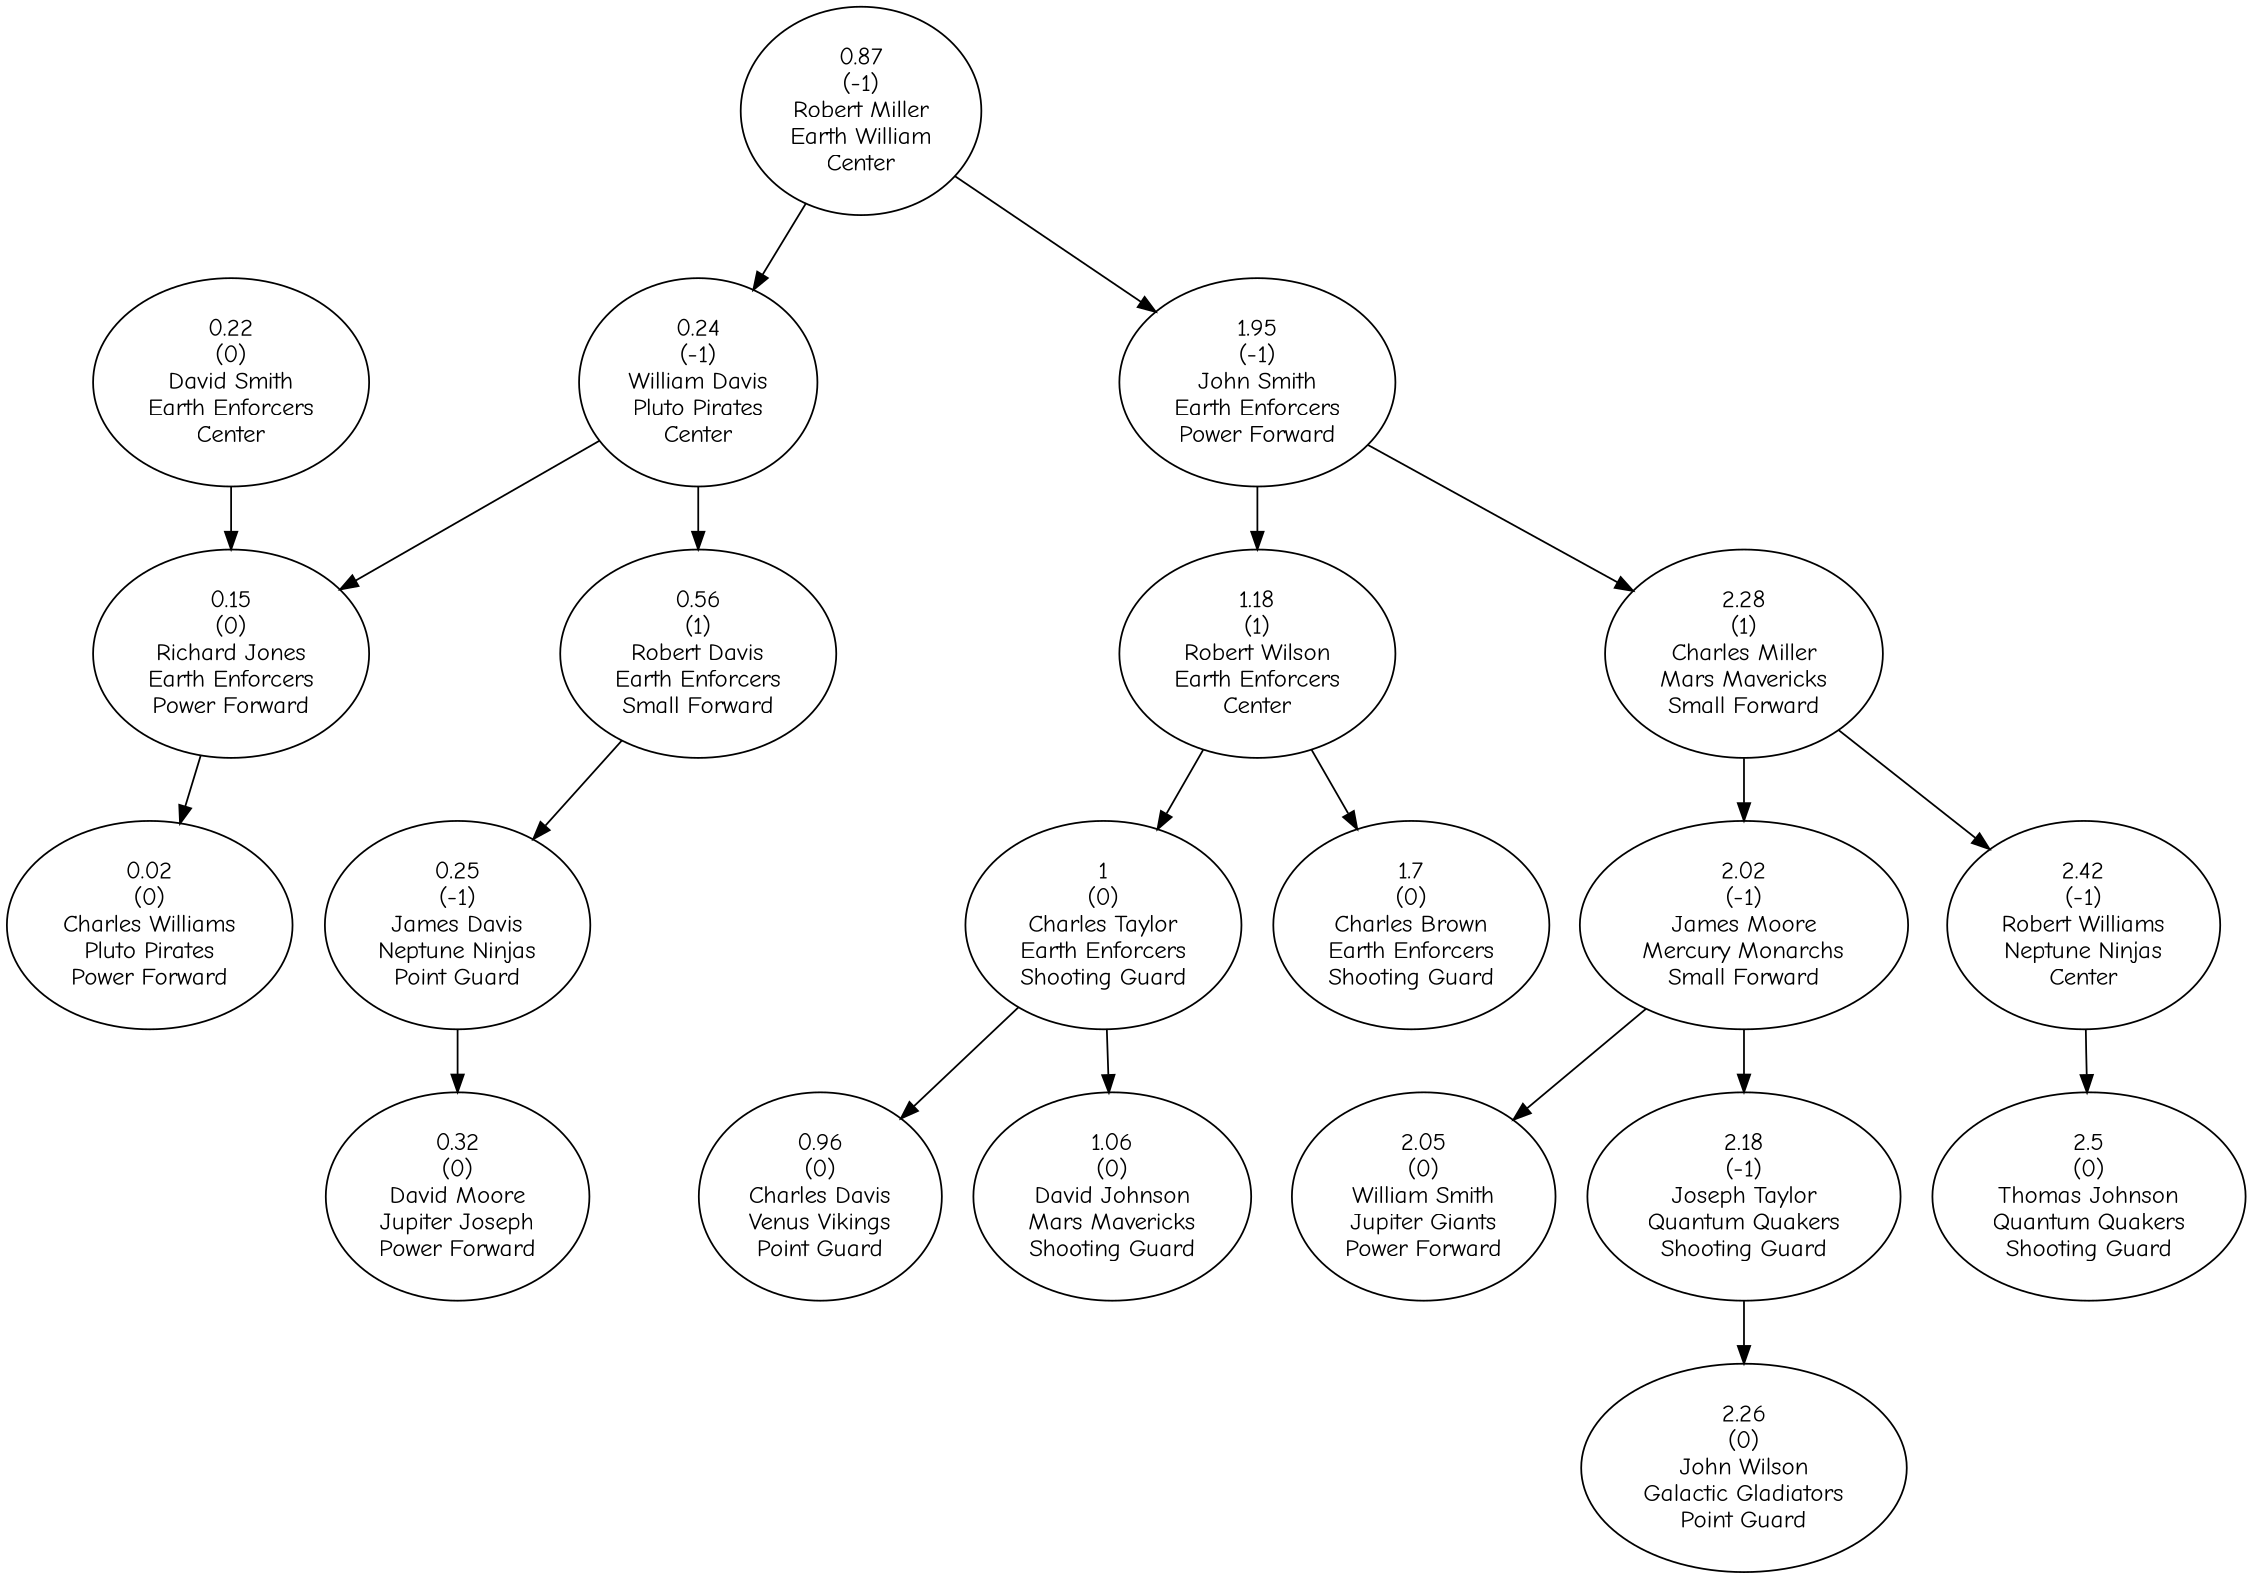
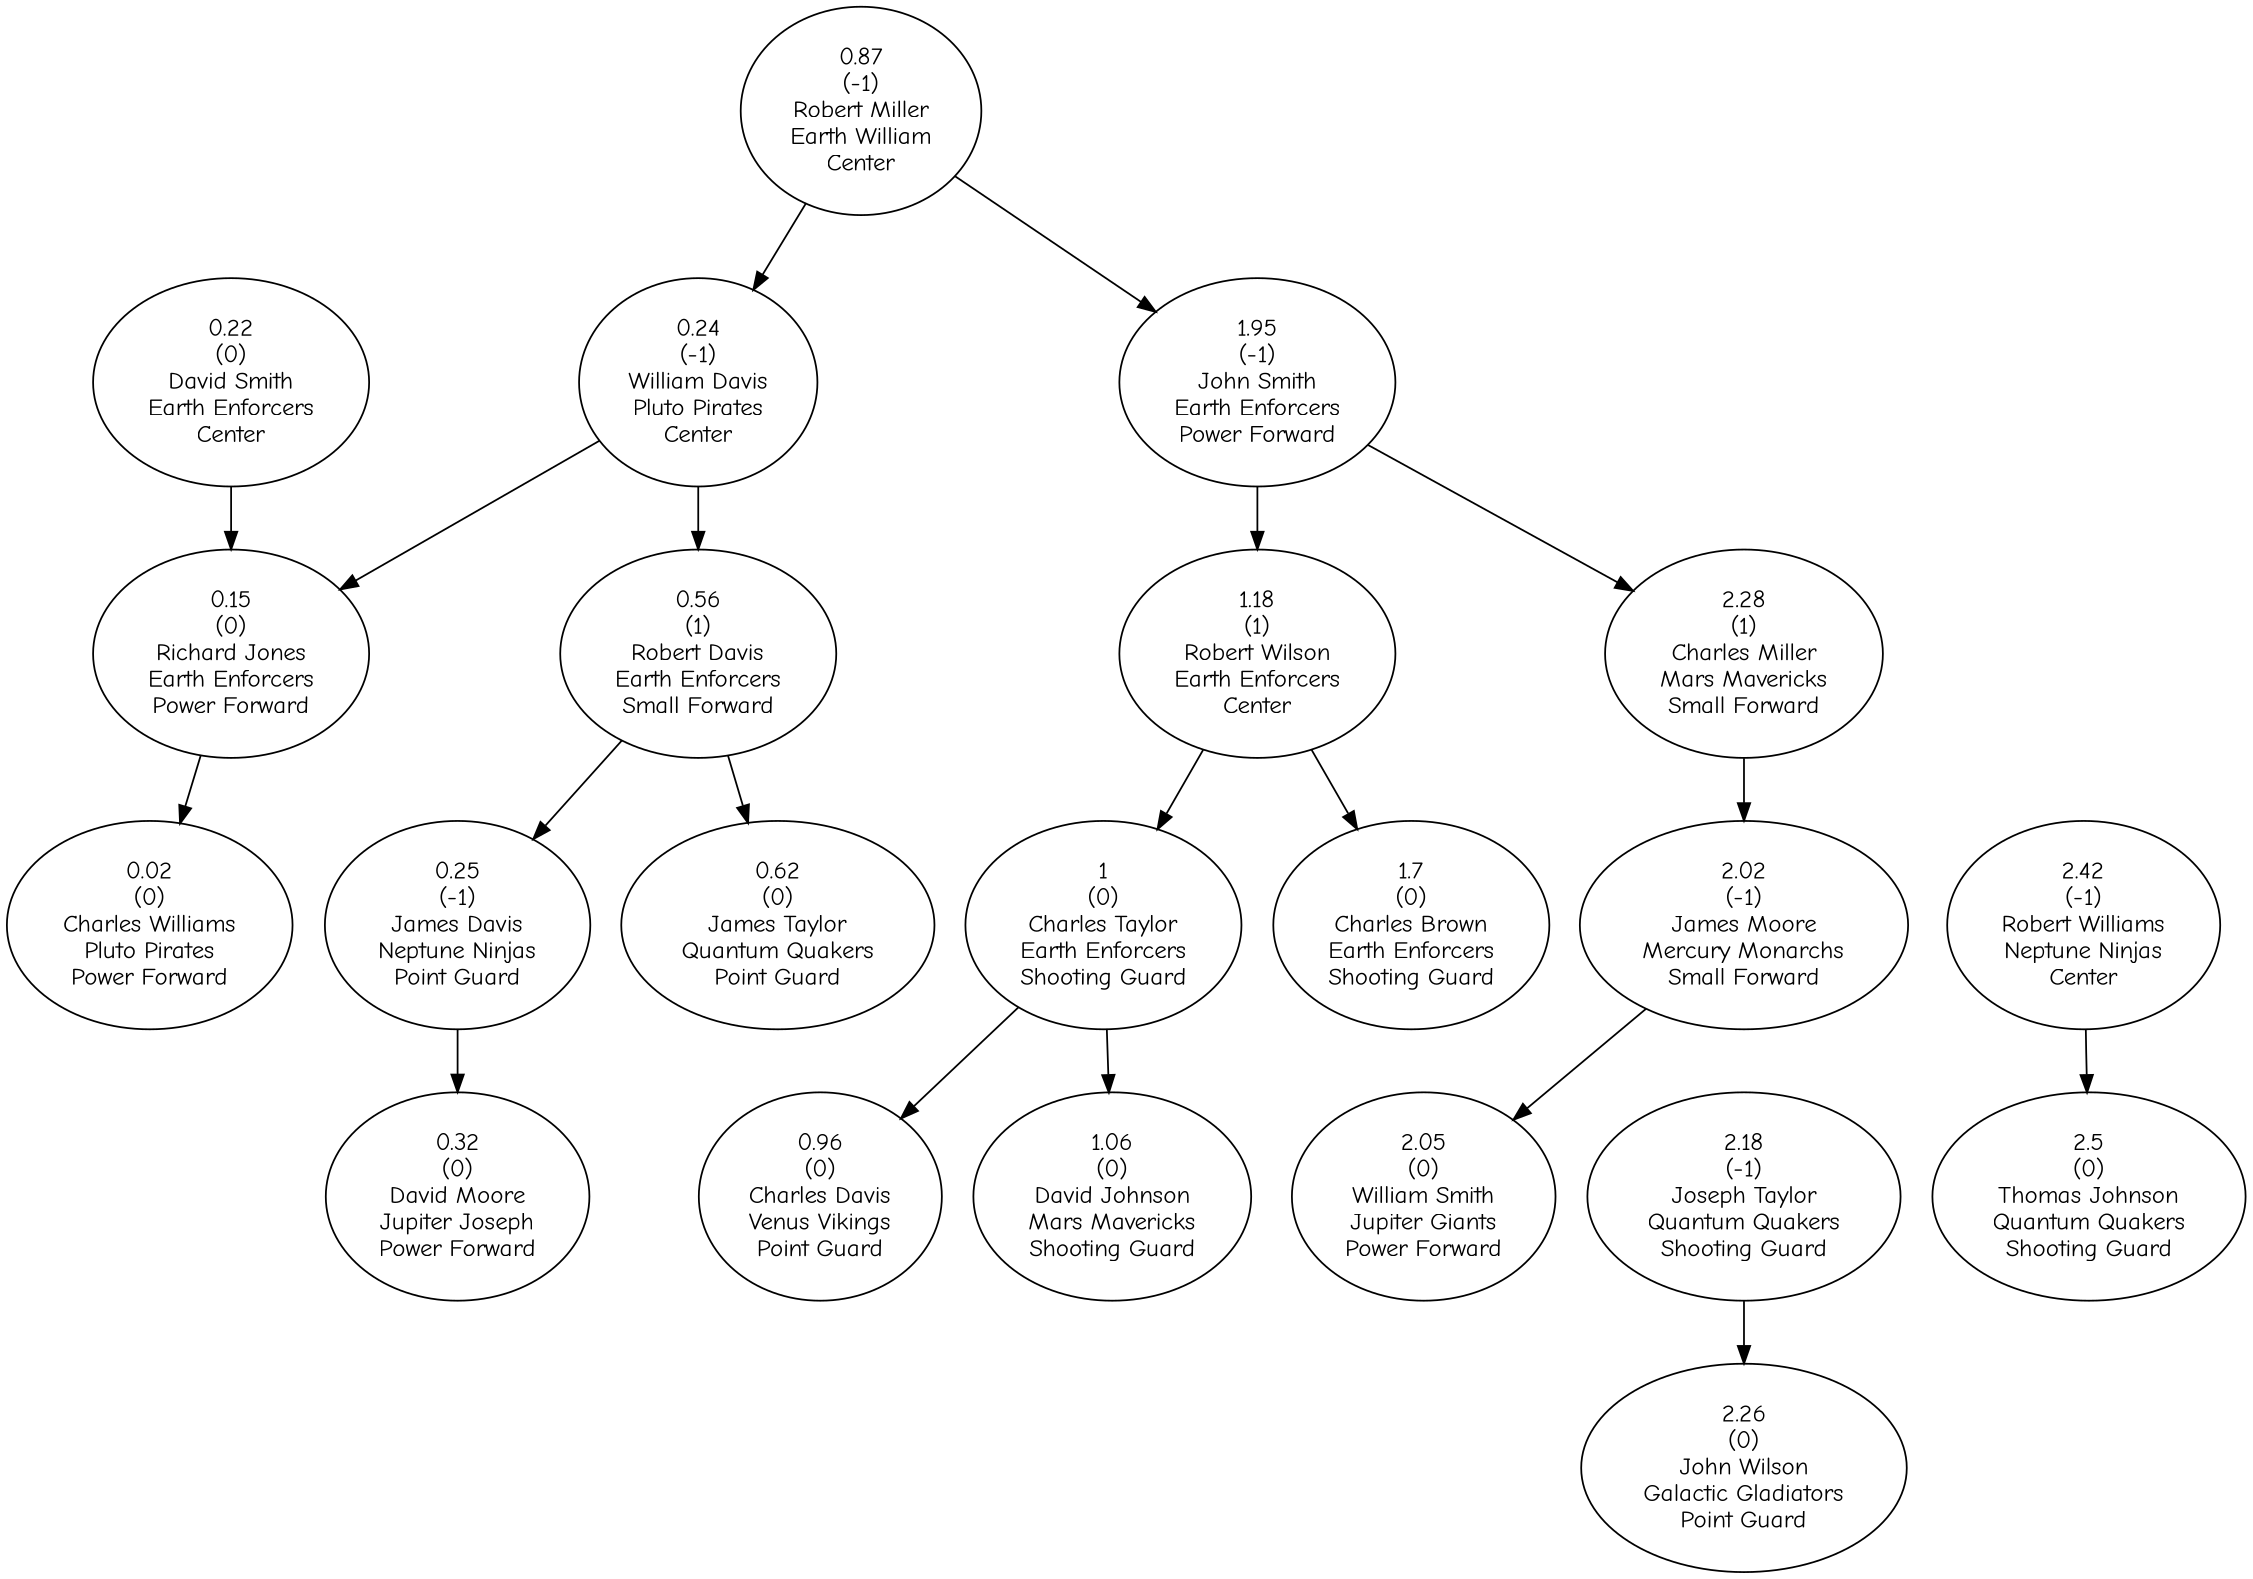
  digraph {
    fontname="Comic Neue"
    node [fontname="Comic Neue"]
    edge [fontname="Comic Neue"]
    n1 [label="0.87\n(-1)\nRobert Miller\nEarth William\nCenter"]
    n2 [label="0.24\n(-1)\nWilliam Davis\nPluto Pirates\nCenter"]
    n3 [label="1.95\n(-1)\nJohn Smith\nEarth Enforcers\nPower Forward"]
    n4 [label="0.15\n(0)\nRichard Jones\nEarth Enforcers\nPower Forward"]
    n5 [label="0.56\n(1)\nRobert Davis\nEarth Enforcers\nSmall Forward"]
    n6 [label="1.18\n(1)\nRobert Wilson\nEarth Enforcers\nCenter"]
    n7 [label="2.28\n(1)\nCharles Miller\nMars Mavericks\nSmall Forward"]
    n8 [label="0.02\n(0)\nCharles Williams\nPluto Pirates\nPower Forward"]
    n9 [label="0.25\n(-1)\nJames Davis\nNeptune Ninjas\nPoint Guard"]
+   n10 [label="0.62\n(0)\nJames Taylor\nQuantum Quakers\nPoint Guard"]
    n11 [label="0.22\n(0)\nDavid Smith\nEarth Enforcers\nCenter"]
    n12 [label="0.32\n(0)\nDavid Moore\nJupiter Joseph\nPower Forward"]
    n13 [label="1\n(0)\nCharles Taylor\nEarth Enforcers\nShooting Guard"]
    n14 [label="1.7\n(0)\nCharles Brown\nEarth Enforcers\nShooting Guard"]
    n15 [label="2.02\n(-1)\nJames Moore\nMercury Monarchs\nSmall Forward"]
    n16 [label="2.42\n(-1)\nRobert Williams\nNeptune Ninjas\nCenter"]
    n17 [label="0.96\n(0)\nCharles Davis\nVenus Vikings\nPoint Guard"]
    n18 [label="1.06\n(0)\nDavid Johnson\nMars Mavericks\nShooting Guard"]
    n19 [label="2.05\n(0)\nWilliam Smith\nJupiter Giants\nPower Forward"]
    n20 [label="2.18\n(-1)\nJoseph Taylor\nQuantum Quakers\nShooting Guard"]
    n21 [label="2.5\n(0)\nThomas Johnson\nQuantum Quakers\nShooting Guard"]
    n22 [label="2.26\n(0)\nJohn Wilson\nGalactic Gladiators\nPoint Guard"]
    n1 -> n2
    n1 -> n3
    n2 -> n4
    n2 -> n5
    n3 -> n6
    n3 -> n7
    n4 -> n8
    n5 -> n9
+   n5 -> n10
    n6 -> n13
    n6 -> n14
    n7 -> n15
-   n7 -> n16
    n9 -> n12
    n11 -> n4
    n13 -> n17
    n13 -> n18
    n15 -> n19
-   n15 -> n20
    n16 -> n21
    n20 -> n22
  }
